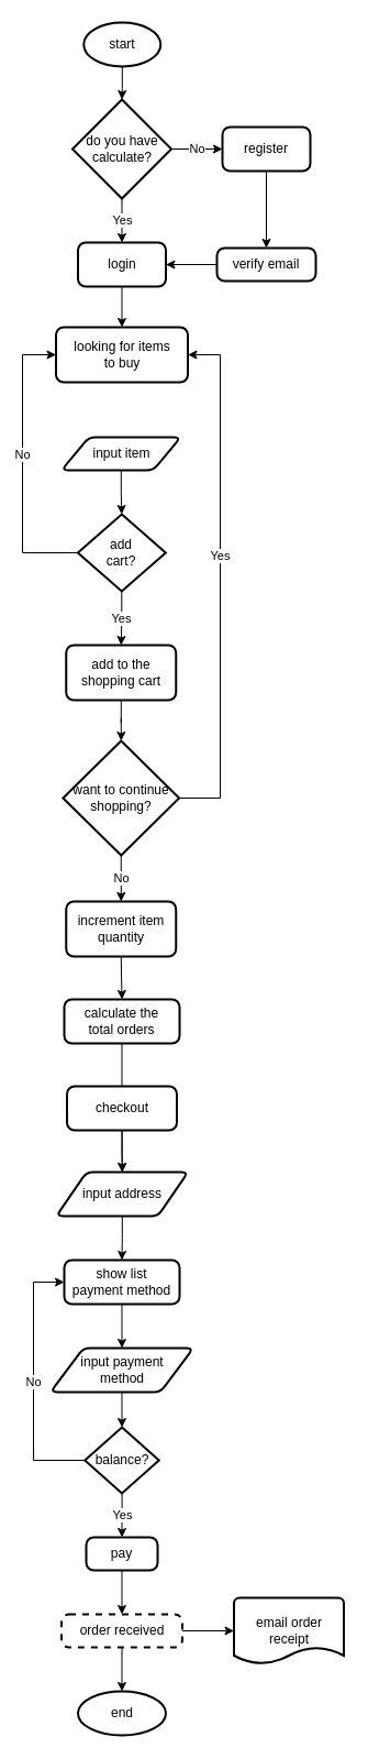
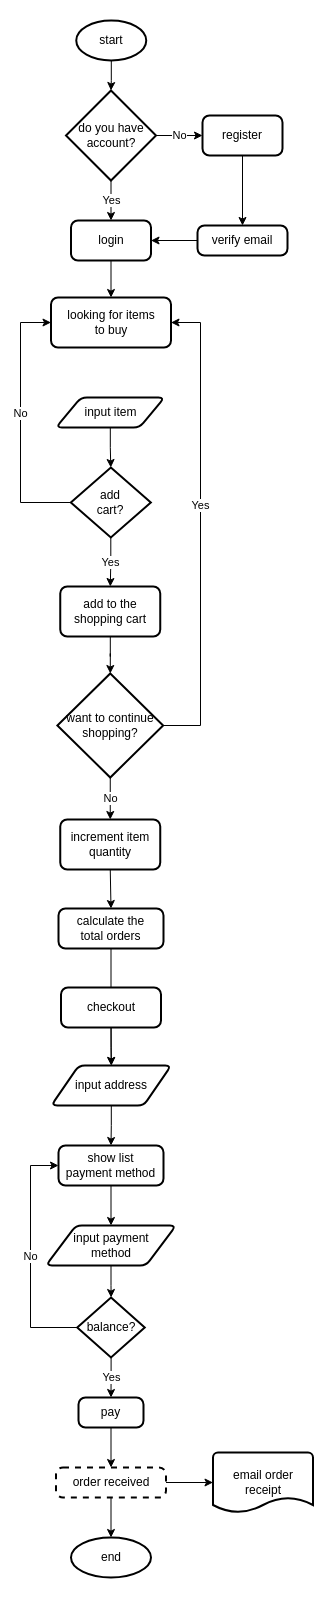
  <mxCell id="0" />
  <mxCell id="1" parent="0" />
  <mxCell id="2" value="looking for items &lt;br&gt;to buy" style="rounded=1;whiteSpace=wrap;html=1;absoluteArcSize=1;arcSize=14;strokeWidth=2;" vertex="1" parent="1"><mxGeometry x="50.5" y="297" width="120" height="50" as="geometry" /></mxCell>
  <mxCell id="3" value="No" style="edgeStyle=orthogonalEdgeStyle;rounded=0;orthogonalLoop=1;jettySize=auto;html=1;exitX=0;exitY=0.5;exitDx=0;exitDy=0;exitPerimeter=0;entryX=0;entryY=0.5;entryDx=0;entryDy=0;" edge="1" parent="1" source="5" target="2"><mxGeometry x="0.065" relative="1" as="geometry"><Array as="points"><mxPoint x="20" y="502" /><mxPoint x="20" y="322" /></Array><mxPoint as="offset" /></mxGeometry></mxCell>
  <mxCell id="4" value="Yes" style="edgeStyle=orthogonalEdgeStyle;rounded=0;orthogonalLoop=1;jettySize=auto;html=1;" edge="1" parent="1" source="5" target="39"><mxGeometry relative="1" as="geometry" /></mxCell>
  <mxCell id="5" value="add &lt;br&gt;cart?" style="strokeWidth=2;html=1;shape=mxgraph.flowchart.decision;whiteSpace=wrap;" vertex="1" parent="1"><mxGeometry x="70.34" y="467" width="80" height="70" as="geometry" /></mxCell>
  <mxCell id="6" value="Yes" style="edgeStyle=orthogonalEdgeStyle;rounded=0;orthogonalLoop=1;jettySize=auto;html=1;exitX=1;exitY=0.5;exitDx=0;exitDy=0;exitPerimeter=0;entryX=1;entryY=0.5;entryDx=0;entryDy=0;" edge="1" parent="1" source="8" target="2"><mxGeometry x="0.093" relative="1" as="geometry"><Array as="points"><mxPoint x="200" y="725" /><mxPoint x="200" y="322" /></Array><mxPoint as="offset" /></mxGeometry></mxCell>
  <mxCell id="7" value="No" style="edgeStyle=orthogonalEdgeStyle;rounded=0;orthogonalLoop=1;jettySize=auto;html=1;exitX=0.5;exitY=1;exitDx=0;exitDy=0;exitPerimeter=0;entryX=0.5;entryY=0;entryDx=0;entryDy=0;" edge="1" parent="1" source="8" target="41"><mxGeometry relative="1" as="geometry" /></mxCell>
  <mxCell id="8" value="want to continue shopping?" style="strokeWidth=2;html=1;shape=mxgraph.flowchart.decision;whiteSpace=wrap;" vertex="1" parent="1"><mxGeometry x="56.88" y="673" width="105.75" height="104" as="geometry" /></mxCell>
  <mxCell id="9" value="" style="edgeStyle=orthogonalEdgeStyle;rounded=0;orthogonalLoop=1;jettySize=auto;html=1;" edge="1" parent="1" source="10" target="45"><mxGeometry relative="1" as="geometry" /></mxCell>
  <mxCell id="10" value="calculate the &lt;br&gt;total orders" style="rounded=1;whiteSpace=wrap;html=1;absoluteArcSize=1;arcSize=14;strokeWidth=2;" vertex="1" parent="1"><mxGeometry x="58" y="908" width="105" height="40" as="geometry" /></mxCell>
  <mxCell id="11" value="" style="edgeStyle=orthogonalEdgeStyle;rounded=0;orthogonalLoop=1;jettySize=auto;html=1;" edge="1" parent="1" source="12" target="37"><mxGeometry relative="1" as="geometry" /></mxCell>
  <mxCell id="12" value="show list&lt;br&gt;payment method" style="rounded=1;whiteSpace=wrap;html=1;absoluteArcSize=1;arcSize=14;strokeWidth=2;" vertex="1" parent="1"><mxGeometry x="58" y="1145" width="105" height="40" as="geometry" /></mxCell>
  <mxCell id="13" value="No" style="edgeStyle=orthogonalEdgeStyle;rounded=0;orthogonalLoop=1;jettySize=auto;html=1;exitX=0;exitY=0.5;exitDx=0;exitDy=0;exitPerimeter=0;entryX=0;entryY=0.5;entryDx=0;entryDy=0;" edge="1" parent="1" source="15" target="12"><mxGeometry relative="1" as="geometry"><Array as="points"><mxPoint x="30" y="1327" /><mxPoint x="30" y="1165" /></Array></mxGeometry></mxCell>
  <mxCell id="14" value="Yes" style="edgeStyle=orthogonalEdgeStyle;rounded=0;orthogonalLoop=1;jettySize=auto;html=1;entryX=0.5;entryY=0;entryDx=0;entryDy=0;" edge="1" parent="1" source="15" target="17"><mxGeometry relative="1" as="geometry"><mxPoint x="110.5" y="1397" as="targetPoint" /></mxGeometry></mxCell>
  <mxCell id="15" value="balance?" style="strokeWidth=2;html=1;shape=mxgraph.flowchart.decision;whiteSpace=wrap;" vertex="1" parent="1"><mxGeometry x="76.75" y="1297" width="67.5" height="60" as="geometry" /></mxCell>
  <mxCell id="16" value="" style="edgeStyle=orthogonalEdgeStyle;rounded=0;orthogonalLoop=1;jettySize=auto;html=1;" edge="1" parent="1" source="17" target="22"><mxGeometry relative="1" as="geometry" /></mxCell>
  <mxCell id="17" value="pay" style="rounded=1;whiteSpace=wrap;html=1;absoluteArcSize=1;arcSize=14;strokeWidth=2;" vertex="1" parent="1"><mxGeometry x="78" y="1397" width="65" height="30" as="geometry" /></mxCell>
  <mxCell id="18" value="" style="edgeStyle=orthogonalEdgeStyle;rounded=0;orthogonalLoop=1;jettySize=auto;html=1;" edge="1" parent="1" source="19" target="5"><mxGeometry relative="1" as="geometry" /></mxCell>
  <mxCell id="19" value="input item" style="shape=parallelogram;html=1;strokeWidth=2;perimeter=parallelogramPerimeter;whiteSpace=wrap;rounded=1;arcSize=12;size=0.23;" vertex="1" parent="1"><mxGeometry x="55.5" y="397" width="108.5" height="30" as="geometry" /></mxCell>
  <mxCell id="20" value="" style="edgeStyle=orthogonalEdgeStyle;rounded=0;orthogonalLoop=1;jettySize=auto;html=1;" edge="1" parent="1" source="22" target="23"><mxGeometry relative="1" as="geometry" /></mxCell>
  <mxCell id="21" value="" style="edgeStyle=orthogonalEdgeStyle;rounded=0;orthogonalLoop=1;jettySize=auto;html=1;" edge="1" parent="1" source="22" target="24"><mxGeometry relative="1" as="geometry" /></mxCell>
  <mxCell id="22" value="order received" style="rounded=1;whiteSpace=wrap;html=1;absoluteArcSize=1;arcSize=14;strokeWidth=2;dashed=1;" vertex="1" parent="1"><mxGeometry x="55.5" y="1467" width="110" height="30" as="geometry" /></mxCell>
  <mxCell id="23" value="email order receipt" style="strokeWidth=2;html=1;shape=mxgraph.flowchart.document2;whiteSpace=wrap;size=0.25;" vertex="1" parent="1"><mxGeometry x="212.5" y="1452" width="100" height="60" as="geometry" /></mxCell>
  <mxCell id="24" value="end" style="strokeWidth=2;html=1;shape=mxgraph.flowchart.start_1;whiteSpace=wrap;" vertex="1" parent="1"><mxGeometry x="70.5" y="1537" width="80" height="40" as="geometry" /></mxCell>
  <mxCell id="25" style="edgeStyle=orthogonalEdgeStyle;rounded=0;orthogonalLoop=1;jettySize=auto;html=1;exitX=0.5;exitY=1;exitDx=0;exitDy=0;entryX=0.5;entryY=0;entryDx=0;entryDy=0;" edge="1" parent="1" source="26" target="2"><mxGeometry relative="1" as="geometry" /></mxCell>
  <mxCell id="26" value="login" style="rounded=1;whiteSpace=wrap;html=1;absoluteArcSize=1;arcSize=14;strokeWidth=2;" vertex="1" parent="1"><mxGeometry x="70.5" y="220" width="80" height="40" as="geometry" /></mxCell>
  <mxCell id="27" value="Yes" style="edgeStyle=orthogonalEdgeStyle;rounded=0;orthogonalLoop=1;jettySize=auto;html=1;" edge="1" parent="1" source="29" target="26"><mxGeometry relative="1" as="geometry" /></mxCell>
  <mxCell id="28" value="No" style="edgeStyle=orthogonalEdgeStyle;rounded=0;orthogonalLoop=1;jettySize=auto;html=1;" edge="1" parent="1" source="29" target="33"><mxGeometry relative="1" as="geometry" /></mxCell>
- <mxCell id="29" value="do you have calculate?" style="strokeWidth=2;html=1;shape=mxgraph.flowchart.decision;whiteSpace=wrap;" vertex="1" parent="1"><mxGeometry x="65.5" y="90" width="90" height="90" as="geometry" /></mxCell>
+ <mxCell id="29" value="do you have account?" style="strokeWidth=2;html=1;shape=mxgraph.flowchart.decision;whiteSpace=wrap;" vertex="1" parent="1"><mxGeometry x="65.5" y="90" width="90" height="90" as="geometry" /></mxCell>
  <mxCell id="30" value="" style="edgeStyle=orthogonalEdgeStyle;rounded=0;orthogonalLoop=1;jettySize=auto;html=1;" edge="1" parent="1" source="31" target="29"><mxGeometry relative="1" as="geometry" /></mxCell>
  <mxCell id="31" value="start" style="strokeWidth=2;html=1;shape=mxgraph.flowchart.start_1;whiteSpace=wrap;" vertex="1" parent="1"><mxGeometry x="75.75" y="20" width="70" height="40" as="geometry" /></mxCell>
  <mxCell id="32" value="" style="edgeStyle=orthogonalEdgeStyle;rounded=0;orthogonalLoop=1;jettySize=auto;html=1;" edge="1" parent="1" source="33" target="35"><mxGeometry relative="1" as="geometry" /></mxCell>
  <mxCell id="33" value="register" style="rounded=1;whiteSpace=wrap;html=1;absoluteArcSize=1;arcSize=14;strokeWidth=2;" vertex="1" parent="1"><mxGeometry x="202" y="115" width="80" height="40" as="geometry" /></mxCell>
  <mxCell id="34" style="edgeStyle=orthogonalEdgeStyle;rounded=0;orthogonalLoop=1;jettySize=auto;html=1;exitX=0;exitY=0.5;exitDx=0;exitDy=0;entryX=1;entryY=0.5;entryDx=0;entryDy=0;" edge="1" parent="1" source="35" target="26"><mxGeometry relative="1" as="geometry" /></mxCell>
  <mxCell id="35" value="verify email" style="rounded=1;whiteSpace=wrap;html=1;absoluteArcSize=1;arcSize=14;strokeWidth=2;" vertex="1" parent="1"><mxGeometry x="197" y="225" width="90" height="30" as="geometry" /></mxCell>
  <mxCell id="36" value="" style="edgeStyle=orthogonalEdgeStyle;rounded=0;orthogonalLoop=1;jettySize=auto;html=1;" edge="1" parent="1" source="37" target="15"><mxGeometry relative="1" as="geometry" /></mxCell>
  <mxCell id="37" value="input payment &lt;br&gt;method" style="shape=parallelogram;html=1;strokeWidth=2;perimeter=parallelogramPerimeter;whiteSpace=wrap;rounded=1;arcSize=12;size=0.23;" vertex="1" parent="1"><mxGeometry x="45.5" y="1225" width="130" height="40" as="geometry" /></mxCell>
  <mxCell id="38" value="" style="edgeStyle=orthogonalEdgeStyle;rounded=0;orthogonalLoop=1;jettySize=auto;html=1;" edge="1" parent="1" source="39" target="8"><mxGeometry relative="1" as="geometry" /></mxCell>
  <mxCell id="39" value="add to the shopping cart" style="rounded=1;whiteSpace=wrap;html=1;absoluteArcSize=1;arcSize=14;strokeWidth=2;" vertex="1" parent="1"><mxGeometry x="59.75" y="586" width="100" height="50" as="geometry" /></mxCell>
  <mxCell id="40" style="edgeStyle=orthogonalEdgeStyle;rounded=0;orthogonalLoop=1;jettySize=auto;html=1;exitX=0.5;exitY=1;exitDx=0;exitDy=0;entryX=0.5;entryY=0;entryDx=0;entryDy=0;" edge="1" parent="1" source="41" target="10"><mxGeometry relative="1" as="geometry" /></mxCell>
  <mxCell id="41" value="increment item quantity" style="rounded=1;whiteSpace=wrap;html=1;absoluteArcSize=1;arcSize=14;strokeWidth=2;" vertex="1" parent="1"><mxGeometry x="59.75" y="819" width="100" height="50" as="geometry" /></mxCell>
  <mxCell id="42" value="" style="edgeStyle=orthogonalEdgeStyle;rounded=0;orthogonalLoop=1;jettySize=auto;html=1;" edge="1" parent="1" source="43" target="45"><mxGeometry relative="1" as="geometry" /></mxCell>
  <mxCell id="43" value="checkout" style="rounded=1;whiteSpace=wrap;html=1;absoluteArcSize=1;arcSize=14;strokeWidth=2;" vertex="1" parent="1"><mxGeometry x="60.5" y="987" width="100" height="40" as="geometry" /></mxCell>
  <mxCell id="44" value="" style="edgeStyle=orthogonalEdgeStyle;rounded=0;orthogonalLoop=1;jettySize=auto;html=1;" edge="1" parent="1" source="45" target="12"><mxGeometry relative="1" as="geometry" /></mxCell>
  <mxCell id="45" value="input address" style="shape=parallelogram;html=1;strokeWidth=2;perimeter=parallelogramPerimeter;whiteSpace=wrap;rounded=1;arcSize=12;size=0.23;" vertex="1" parent="1"><mxGeometry x="50.75" y="1065" width="120" height="40" as="geometry" /></mxCell>
